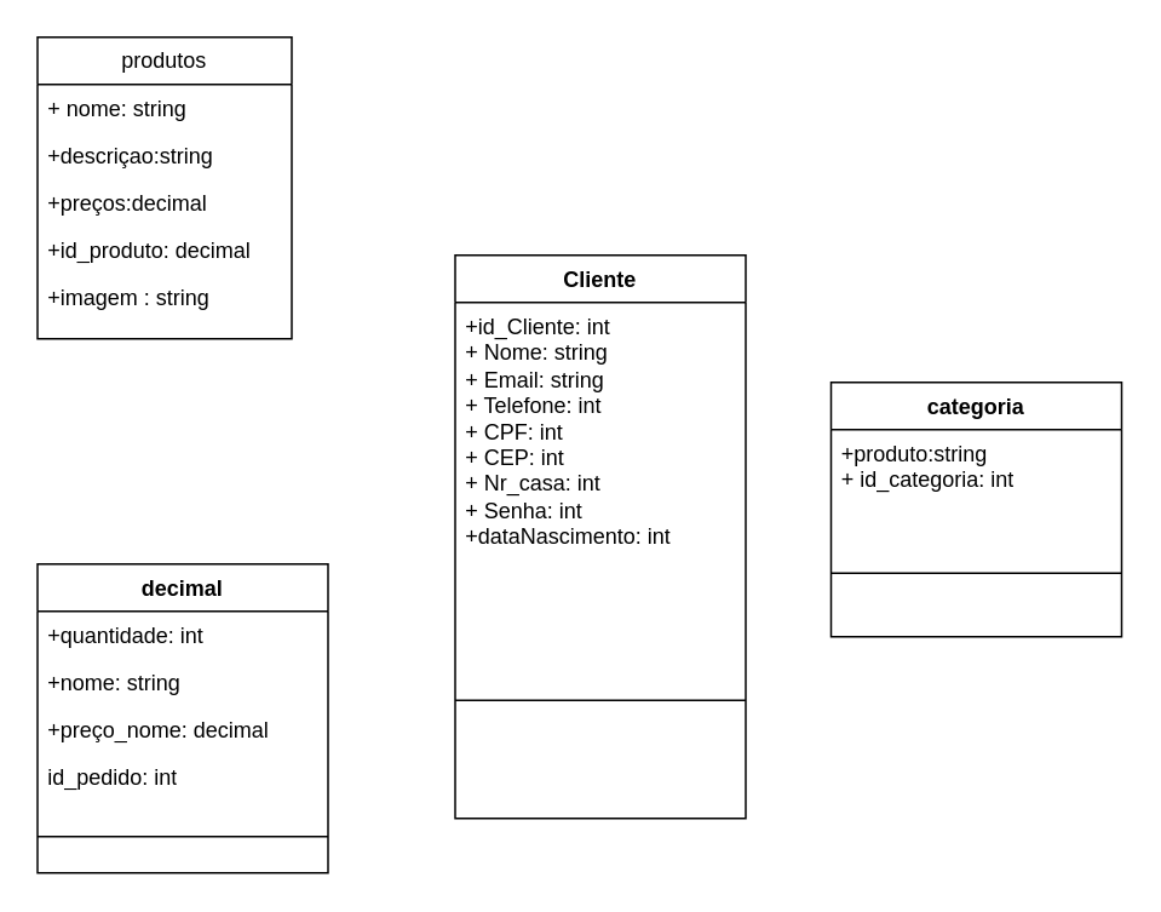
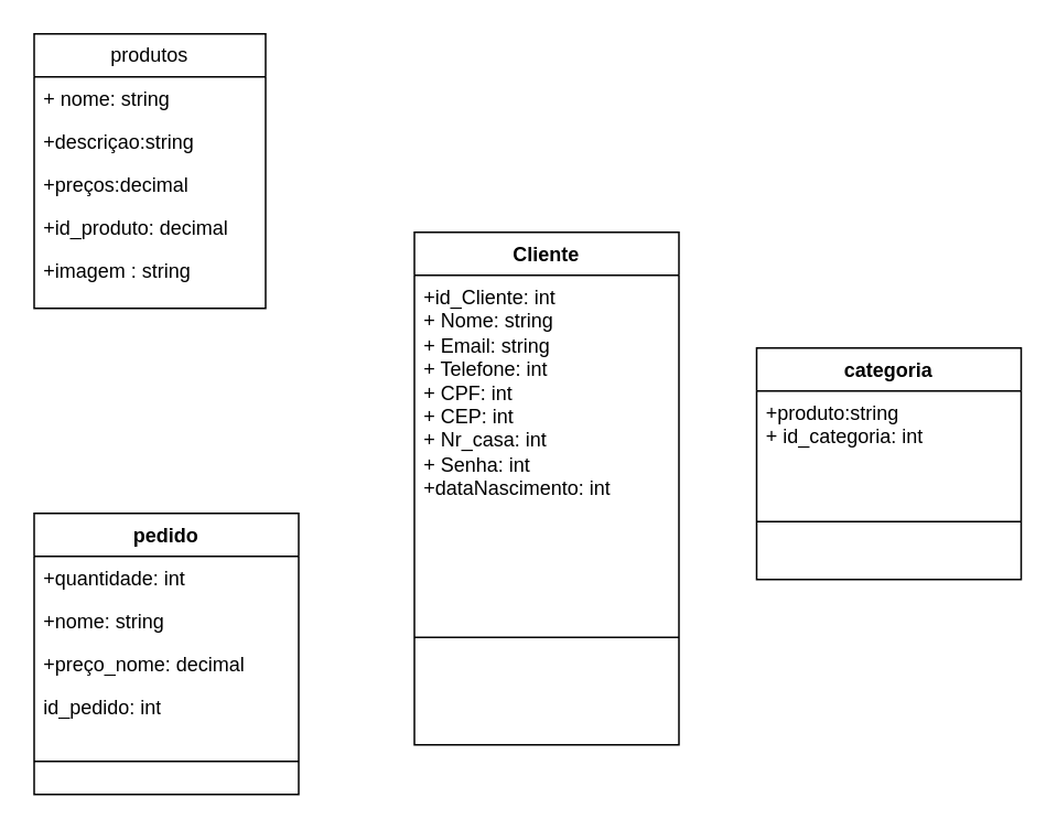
  <mxCell id="0" />
  <mxCell id="1" parent="0" />
  <mxCell id="2" value="Cliente" style="swimlane;fontStyle=1;align=center;verticalAlign=top;childLayout=stackLayout;horizontal=1;startSize=26;horizontalStack=0;resizeParent=1;resizeParentMax=0;resizeLast=0;collapsible=1;marginBottom=0;whiteSpace=wrap;html=1;" vertex="1" parent="1"><mxGeometry x="250" y="140" width="160" height="310" as="geometry" /></mxCell>
  <mxCell id="3" value="+id_Cliente: int&lt;br&gt;+ Nome: string&lt;br&gt;+ Email: string&lt;br&gt;+ Telefone: int&lt;br&gt;+ CPF: int&lt;br&gt;+ CEP: int&lt;br&gt;+ Nr_casa: int&lt;br&gt;+ Senha: int&lt;br&gt;+dataNascimento: int" style="text;strokeColor=none;fillColor=none;align=left;verticalAlign=top;spacingLeft=4;spacingRight=4;overflow=hidden;rotatable=0;points=[[0,0.5],[1,0.5]];portConstraint=eastwest;whiteSpace=wrap;html=1;" vertex="1" parent="2"><mxGeometry y="26" width="160" height="154" as="geometry" /></mxCell>
  <mxCell id="4" value="" style="line;strokeWidth=1;fillColor=none;align=left;verticalAlign=middle;spacingTop=-1;spacingLeft=3;spacingRight=3;rotatable=0;labelPosition=right;points=[];portConstraint=eastwest;strokeColor=inherit;" vertex="1" parent="2"><mxGeometry y="180" width="160" height="130" as="geometry" /></mxCell>
  <mxCell id="5" value="produtos" style="swimlane;fontStyle=0;childLayout=stackLayout;horizontal=1;startSize=26;fillColor=none;horizontalStack=0;resizeParent=1;resizeParentMax=0;resizeLast=0;collapsible=1;marginBottom=0;whiteSpace=wrap;html=1;" vertex="1" parent="1"><mxGeometry x="20" y="20" width="140" height="166" as="geometry" /></mxCell>
  <mxCell id="6" value="+ nome: string" style="text;strokeColor=none;fillColor=none;align=left;verticalAlign=top;spacingLeft=4;spacingRight=4;overflow=hidden;rotatable=0;points=[[0,0.5],[1,0.5]];portConstraint=eastwest;whiteSpace=wrap;html=1;" vertex="1" parent="5"><mxGeometry y="26" width="140" height="26" as="geometry" /></mxCell>
  <mxCell id="7" value="+descriçao:string" style="text;strokeColor=none;fillColor=none;align=left;verticalAlign=top;spacingLeft=4;spacingRight=4;overflow=hidden;rotatable=0;points=[[0,0.5],[1,0.5]];portConstraint=eastwest;whiteSpace=wrap;html=1;" vertex="1" parent="5"><mxGeometry y="52" width="140" height="26" as="geometry" /></mxCell>
  <mxCell id="8" value="+preços:decimal" style="text;strokeColor=none;fillColor=none;align=left;verticalAlign=top;spacingLeft=4;spacingRight=4;overflow=hidden;rotatable=0;points=[[0,0.5],[1,0.5]];portConstraint=eastwest;whiteSpace=wrap;html=1;" vertex="1" parent="5"><mxGeometry y="78" width="140" height="26" as="geometry" /></mxCell>
  <mxCell id="9" value="+id_produto: decimal" style="text;strokeColor=none;fillColor=none;align=left;verticalAlign=top;spacingLeft=4;spacingRight=4;overflow=hidden;rotatable=0;points=[[0,0.5],[1,0.5]];portConstraint=eastwest;whiteSpace=wrap;html=1;" vertex="1" parent="5"><mxGeometry y="104" width="140" height="26" as="geometry" /></mxCell>
  <mxCell id="10" value="+imagem : string" style="text;strokeColor=none;fillColor=none;align=left;verticalAlign=top;spacingLeft=4;spacingRight=4;overflow=hidden;rotatable=0;points=[[0,0.5],[1,0.5]];portConstraint=eastwest;whiteSpace=wrap;html=1;" vertex="1" parent="5"><mxGeometry y="130" width="140" height="36" as="geometry" /></mxCell>
- <mxCell id="11" value="decimal" style="swimlane;fontStyle=1;align=center;verticalAlign=top;childLayout=stackLayout;horizontal=1;startSize=26;horizontalStack=0;resizeParent=1;resizeParentMax=0;resizeLast=0;collapsible=1;marginBottom=0;whiteSpace=wrap;html=1;" vertex="1" parent="1"><mxGeometry x="20" y="310" width="160" height="170" as="geometry" /></mxCell>
+ <mxCell id="11" value="pedido" style="swimlane;fontStyle=1;align=center;verticalAlign=top;childLayout=stackLayout;horizontal=1;startSize=26;horizontalStack=0;resizeParent=1;resizeParentMax=0;resizeLast=0;collapsible=1;marginBottom=0;whiteSpace=wrap;html=1;" vertex="1" parent="1"><mxGeometry x="20" y="310" width="160" height="170" as="geometry" /></mxCell>
  <mxCell id="12" value="+quantidade: int" style="text;strokeColor=none;fillColor=none;align=left;verticalAlign=top;spacingLeft=4;spacingRight=4;overflow=hidden;rotatable=0;points=[[0,0.5],[1,0.5]];portConstraint=eastwest;whiteSpace=wrap;html=1;" vertex="1" parent="11"><mxGeometry y="26" width="160" height="26" as="geometry" /></mxCell>
  <mxCell id="13" value="+nome: string" style="text;strokeColor=none;fillColor=none;align=left;verticalAlign=top;spacingLeft=4;spacingRight=4;overflow=hidden;rotatable=0;points=[[0,0.5],[1,0.5]];portConstraint=eastwest;whiteSpace=wrap;html=1;" vertex="1" parent="11"><mxGeometry y="52" width="160" height="26" as="geometry" /></mxCell>
  <mxCell id="14" value="+preço_nome: decimal" style="text;strokeColor=none;fillColor=none;align=left;verticalAlign=top;spacingLeft=4;spacingRight=4;overflow=hidden;rotatable=0;points=[[0,0.5],[1,0.5]];portConstraint=eastwest;whiteSpace=wrap;html=1;" vertex="1" parent="11"><mxGeometry y="78" width="160" height="26" as="geometry" /></mxCell>
  <mxCell id="15" value="id_pedido: int" style="text;strokeColor=none;fillColor=none;align=left;verticalAlign=top;spacingLeft=4;spacingRight=4;overflow=hidden;rotatable=0;points=[[0,0.5],[1,0.5]];portConstraint=eastwest;whiteSpace=wrap;html=1;" vertex="1" parent="11"><mxGeometry y="104" width="160" height="26" as="geometry" /></mxCell>
  <mxCell id="16" value="" style="line;strokeWidth=1;fillColor=none;align=left;verticalAlign=middle;spacingTop=-1;spacingLeft=3;spacingRight=3;rotatable=0;labelPosition=right;points=[];portConstraint=eastwest;strokeColor=inherit;" vertex="1" parent="11"><mxGeometry y="130" width="160" height="40" as="geometry" /></mxCell>
  <mxCell id="17" value="categoria" style="swimlane;fontStyle=1;align=center;verticalAlign=top;childLayout=stackLayout;horizontal=1;startSize=26;horizontalStack=0;resizeParent=1;resizeParentMax=0;resizeLast=0;collapsible=1;marginBottom=0;whiteSpace=wrap;html=1;" vertex="1" parent="1"><mxGeometry x="457" y="210" width="160" height="140" as="geometry" /></mxCell>
  <mxCell id="18" value="+produto:string&lt;br&gt;+ id_categoria: int" style="text;strokeColor=none;fillColor=none;align=left;verticalAlign=top;spacingLeft=4;spacingRight=4;overflow=hidden;rotatable=0;points=[[0,0.5],[1,0.5]];portConstraint=eastwest;whiteSpace=wrap;html=1;" vertex="1" parent="17"><mxGeometry y="26" width="160" height="44" as="geometry" /></mxCell>
  <mxCell id="19" value="" style="line;strokeWidth=1;fillColor=none;align=left;verticalAlign=middle;spacingTop=-1;spacingLeft=3;spacingRight=3;rotatable=0;labelPosition=right;points=[];portConstraint=eastwest;strokeColor=inherit;" vertex="1" parent="17"><mxGeometry y="70" width="160" height="70" as="geometry" /></mxCell>
